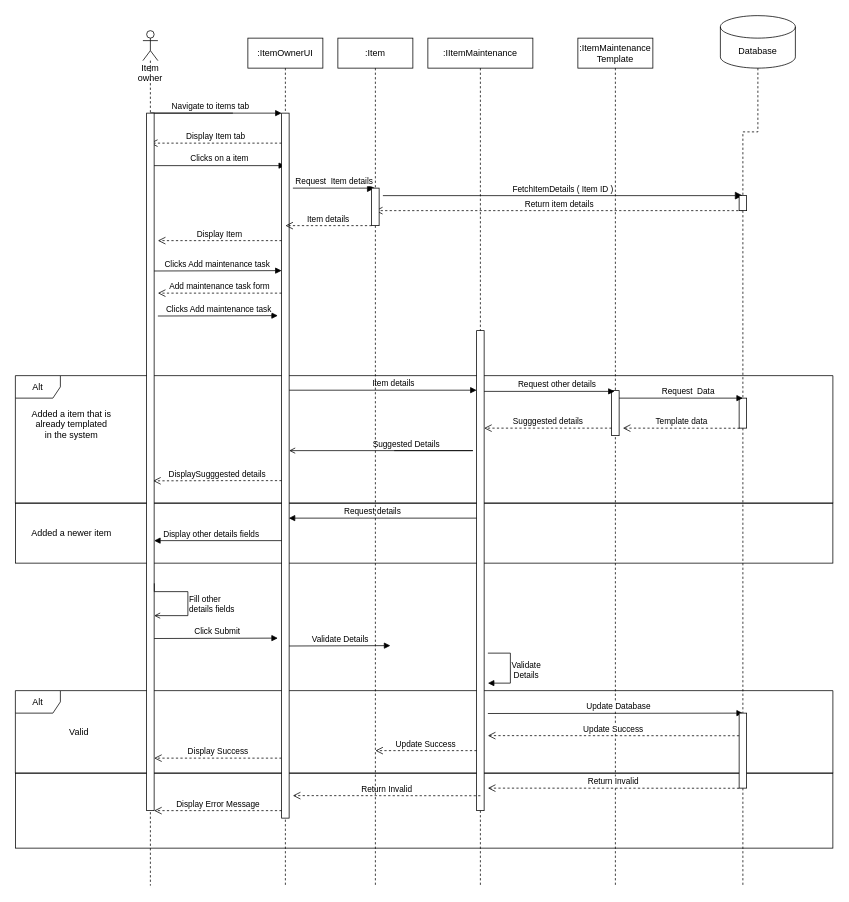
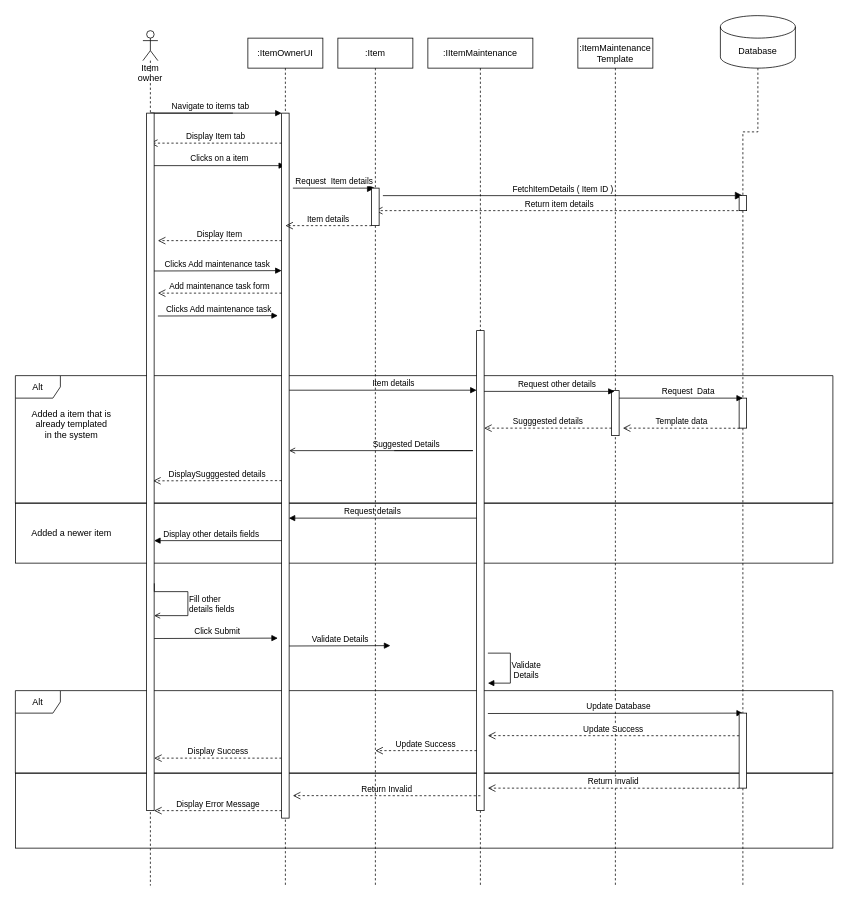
  <mxCell id="0" />
  <mxCell id="1" parent="0" />
  <mxCell id="2" value="" style="html=1;fillColor=none;" parent="1" vertex="1"><mxGeometry x="20" y="1030" width="1090" height="100" as="geometry" /></mxCell>
  <mxCell id="3" value="Alt" style="shape=umlFrame;whiteSpace=wrap;html=1;fillColor=none;" parent="1" vertex="1"><mxGeometry x="20" y="920" width="1090" height="110" as="geometry" /></mxCell>
  <mxCell id="4" value="" style="html=1;fillColor=none;" parent="1" vertex="1"><mxGeometry x="20" y="670" width="1090" height="80" as="geometry" /></mxCell>
  <mxCell id="5" value="Alt" style="shape=umlFrame;whiteSpace=wrap;html=1;" parent="1" vertex="1"><mxGeometry x="20" y="500" width="1090" height="170" as="geometry" /></mxCell>
  <mxCell id="6" value="Item owner" style="shape=umlLifeline;participant=umlActor;perimeter=lifelinePerimeter;whiteSpace=wrap;html=1;container=1;collapsible=0;recursiveResize=0;verticalAlign=top;spacingTop=36;outlineConnect=0;align=center;" parent="1" vertex="1"><mxGeometry x="190" y="40" width="20" height="1140" as="geometry" /></mxCell>
  <mxCell id="7" value=":ItemOwnerUI" style="shape=umlLifeline;perimeter=lifelinePerimeter;whiteSpace=wrap;html=1;container=0;collapsible=0;recursiveResize=0;outlineConnect=0;" parent="1" vertex="1"><mxGeometry x="330" y="50" width="100" height="1130" as="geometry" /></mxCell>
  <mxCell id="8" value="Display Item tab" style="html=1;verticalAlign=bottom;endArrow=open;dashed=1;endSize=8;rounded=0;" parent="1" source="40" target="6" edge="1"><mxGeometry relative="1" as="geometry"><mxPoint x="280" y="226" as="targetPoint" /><mxPoint x="340" y="190" as="sourcePoint" /><Array as="points"><mxPoint x="280" y="190" /></Array></mxGeometry></mxCell>
  <mxCell id="9" value="Clicks on a item" style="html=1;verticalAlign=bottom;endArrow=block;rounded=0;" parent="1" target="7" edge="1"><mxGeometry x="0.029" y="1" relative="1" as="geometry"><mxPoint x="200" y="220" as="sourcePoint" /><mxPoint x="345" y="220" as="targetPoint" /><Array as="points"><mxPoint x="200" y="220" /></Array><mxPoint as="offset" /></mxGeometry></mxCell>
  <mxCell id="10" value=":IItemMaintenance" style="shape=umlLifeline;perimeter=lifelinePerimeter;whiteSpace=wrap;html=1;container=1;collapsible=0;recursiveResize=0;outlineConnect=0;" parent="1" vertex="1"><mxGeometry x="570" y="50" width="140" height="1130" as="geometry" /></mxCell>
  <mxCell id="11" value="" style="html=1;points=[];perimeter=orthogonalPerimeter;" parent="10" vertex="1"><mxGeometry x="65" y="390" width="10" height="640" as="geometry" /></mxCell>
  <mxCell id="12" style="edgeStyle=orthogonalEdgeStyle;rounded=0;orthogonalLoop=1;jettySize=auto;html=1;endArrow=block;endFill=1;" parent="10" edge="1"><mxGeometry relative="1" as="geometry"><mxPoint x="80" y="820" as="sourcePoint" /><mxPoint x="80" y="860" as="targetPoint" /><Array as="points"><mxPoint x="110" y="820" /><mxPoint x="110" y="860" /></Array></mxGeometry></mxCell>
  <mxCell id="13" value="Validate&lt;br&gt;Details" style="edgeLabel;html=1;align=center;verticalAlign=middle;resizable=0;points=[];" parent="12" vertex="1" connectable="0"><mxGeometry x="-0.152" y="-2" relative="1" as="geometry"><mxPoint x="22" y="10" as="offset" /></mxGeometry></mxCell>
  <mxCell id="14" value="Update Success" style="html=1;verticalAlign=bottom;endArrow=open;dashed=1;endSize=8;rounded=0;" parent="10" edge="1"><mxGeometry relative="1" as="geometry"><mxPoint x="-70" y="950" as="targetPoint" /><mxPoint x="65" y="950" as="sourcePoint" /><Array as="points" /></mxGeometry></mxCell>
  <mxCell id="15" value="FetchItemDetails ( Item ID )" style="html=1;verticalAlign=bottom;endArrow=block;endSize=8;rounded=0;endFill=1;" parent="10" edge="1"><mxGeometry relative="1" as="geometry"><mxPoint x="420" y="210" as="targetPoint" /><mxPoint x="-60" y="210" as="sourcePoint" /><Array as="points"><mxPoint x="-60" y="210" /></Array></mxGeometry></mxCell>
  <mxCell id="16" value=":ItemMaintenance&lt;br&gt;Template" style="shape=umlLifeline;perimeter=lifelinePerimeter;whiteSpace=wrap;html=1;container=1;collapsible=0;recursiveResize=0;outlineConnect=0;" parent="1" vertex="1"><mxGeometry x="770" y="50" width="100" height="1130" as="geometry" /></mxCell>
  <mxCell id="17" value="Return item details" style="html=1;verticalAlign=bottom;endArrow=open;dashed=1;endSize=8;rounded=0;" parent="16" target="50" edge="1"><mxGeometry relative="1" as="geometry"><mxPoint x="-125" y="230" as="targetPoint" /><mxPoint x="220" y="230" as="sourcePoint" /><Array as="points"><mxPoint x="-44.7" y="230" /></Array></mxGeometry></mxCell>
  <mxCell id="18" style="rounded=0;orthogonalLoop=1;jettySize=auto;html=1;exitX=0.5;exitY=1;exitDx=0;exitDy=0;exitPerimeter=0;endArrow=none;endFill=0;dashed=1;startArrow=none;" parent="1" source="38" edge="1"><mxGeometry relative="1" as="geometry"><mxPoint x="990" y="1180" as="targetPoint" /></mxGeometry></mxCell>
  <mxCell id="19" value="Database" style="shape=cylinder3;whiteSpace=wrap;html=1;boundedLbl=1;backgroundOutline=1;size=15;" parent="1" vertex="1"><mxGeometry x="960" y="20" width="100" height="70" as="geometry" /></mxCell>
  <mxCell id="20" value="" style="html=1;points=[];perimeter=orthogonalPerimeter;" parent="1" vertex="1"><mxGeometry x="815" y="520" width="10" height="60" as="geometry" /></mxCell>
  <mxCell id="21" value="Request other details" style="html=1;verticalAlign=bottom;endArrow=block;rounded=0;entryX=0.4;entryY=0.017;entryDx=0;entryDy=0;entryPerimeter=0;" parent="1" target="20" edge="1"><mxGeometry x="0.111" relative="1" as="geometry"><mxPoint x="645" y="521.02" as="sourcePoint" /><mxPoint x="789" y="520.45" as="targetPoint" /><Array as="points" /><mxPoint as="offset" /></mxGeometry></mxCell>
  <mxCell id="22" value="Sugggested details" style="html=1;verticalAlign=bottom;endArrow=open;dashed=1;endSize=8;rounded=0;" parent="1" edge="1"><mxGeometry relative="1" as="geometry"><mxPoint x="645" y="570" as="targetPoint" /><mxPoint x="815" y="570" as="sourcePoint" /><Array as="points"><mxPoint x="750" y="570" /></Array></mxGeometry></mxCell>
  <mxCell id="23" value="Suggested Details" style="html=1;verticalAlign=bottom;endArrow=open;rounded=0;endFill=0;" parent="1" edge="1"><mxGeometry x="0.111" relative="1" as="geometry"><mxPoint x="525" y="600" as="sourcePoint" /><mxPoint x="385" y="600" as="targetPoint" /><Array as="points"><mxPoint x="630" y="600" /><mxPoint x="525" y="600" /></Array><mxPoint as="offset" /></mxGeometry></mxCell>
  <mxCell id="24" value="" style="html=1;points=[];perimeter=orthogonalPerimeter;" parent="1" vertex="1"><mxGeometry x="985" y="530" width="10" height="40" as="geometry" /></mxCell>
  <mxCell id="25" value="" style="edgeStyle=orthogonalEdgeStyle;rounded=0;orthogonalLoop=1;jettySize=auto;html=1;exitX=0.5;exitY=1;exitDx=0;exitDy=0;exitPerimeter=0;endArrow=none;endFill=0;dashed=1;startArrow=none;" parent="1" source="57" target="24" edge="1"><mxGeometry relative="1" as="geometry"><mxPoint x="990" y="681.429" as="targetPoint" /><mxPoint x="990" y="90" as="sourcePoint" /></mxGeometry></mxCell>
  <mxCell id="26" value="Request&amp;nbsp; Data" style="html=1;verticalAlign=bottom;endArrow=block;rounded=0;exitX=1;exitY=0.273;exitDx=0;exitDy=0;exitPerimeter=0;" parent="1" edge="1"><mxGeometry x="0.111" relative="1" as="geometry"><mxPoint x="825" y="530" as="sourcePoint" /><mxPoint x="990" y="530" as="targetPoint" /><Array as="points" /><mxPoint as="offset" /></mxGeometry></mxCell>
  <mxCell id="27" value="Template data" style="html=1;verticalAlign=bottom;endArrow=open;dashed=1;endSize=8;rounded=0;exitX=0.071;exitY=1.004;exitDx=0;exitDy=0;exitPerimeter=0;" parent="1" source="24" edge="1"><mxGeometry relative="1" as="geometry"><mxPoint x="830" y="570" as="targetPoint" /><mxPoint x="825" y="580" as="sourcePoint" /><Array as="points" /></mxGeometry></mxCell>
  <mxCell id="28" value="Added a item that is already templated in the system" style="text;html=1;strokeColor=none;fillColor=none;align=center;verticalAlign=middle;whiteSpace=wrap;rounded=0;" parent="1" vertex="1"><mxGeometry x="40" y="550" width="110" height="30" as="geometry" /></mxCell>
  <mxCell id="29" value="Added a newer item" style="text;html=1;strokeColor=none;fillColor=none;align=center;verticalAlign=middle;whiteSpace=wrap;rounded=0;" parent="1" vertex="1"><mxGeometry x="40" y="695" width="110" height="30" as="geometry" /></mxCell>
  <mxCell id="30" value="Request details" style="html=1;verticalAlign=bottom;endArrow=block;rounded=0;entryX=0.95;entryY=0.48;entryDx=0;entryDy=0;entryPerimeter=0;endFill=1;" parent="1" edge="1"><mxGeometry x="0.111" relative="1" as="geometry"><mxPoint x="635" y="690" as="sourcePoint" /><mxPoint x="384.5" y="690" as="targetPoint" /><Array as="points" /><mxPoint as="offset" /></mxGeometry></mxCell>
  <mxCell id="31" value="" style="rounded=0;orthogonalLoop=1;jettySize=auto;html=1;exitX=0.5;exitY=1;exitDx=0;exitDy=0;exitPerimeter=0;endArrow=none;endFill=0;dashed=1;startArrow=none;" parent="1" source="24" target="38" edge="1"><mxGeometry relative="1" as="geometry"><mxPoint x="990" y="1180" as="targetPoint" /><mxPoint x="990" y="570" as="sourcePoint" /></mxGeometry></mxCell>
  <mxCell id="32" value="Click Submit" style="html=1;verticalAlign=bottom;endArrow=block;rounded=0;startArrow=none;" parent="1" edge="1"><mxGeometry x="0.029" relative="1" as="geometry"><mxPoint x="205" y="850.5" as="sourcePoint" /><mxPoint x="370" y="850" as="targetPoint" /><Array as="points"><mxPoint x="205" y="850.5" /></Array><mxPoint x="-1" as="offset" /></mxGeometry></mxCell>
  <mxCell id="33" value="Update Database" style="html=1;verticalAlign=bottom;endArrow=block;rounded=0;startArrow=none;" parent="1" edge="1"><mxGeometry x="0.029" relative="1" as="geometry"><mxPoint x="650" y="950.5" as="sourcePoint" /><mxPoint x="990" y="950" as="targetPoint" /><Array as="points" /><mxPoint x="-1" as="offset" /></mxGeometry></mxCell>
  <mxCell id="34" value="Update Success" style="html=1;verticalAlign=bottom;endArrow=open;dashed=1;endSize=8;rounded=0;exitX=0.071;exitY=1.004;exitDx=0;exitDy=0;exitPerimeter=0;" parent="1" edge="1"><mxGeometry relative="1" as="geometry"><mxPoint x="650" y="980" as="targetPoint" /><mxPoint x="985" y="980.16" as="sourcePoint" /><Array as="points" /></mxGeometry></mxCell>
  <mxCell id="35" value="Display Success" style="html=1;verticalAlign=bottom;endArrow=open;dashed=1;endSize=8;rounded=0;" parent="1" edge="1"><mxGeometry relative="1" as="geometry"><mxPoint x="205" y="1010" as="targetPoint" /><mxPoint x="375" y="1010" as="sourcePoint" /><Array as="points" /></mxGeometry></mxCell>
  <mxCell id="36" value="Return Invalid" style="html=1;verticalAlign=bottom;endArrow=open;dashed=1;endSize=8;rounded=0;exitX=0.071;exitY=1.004;exitDx=0;exitDy=0;exitPerimeter=0;" parent="1" edge="1"><mxGeometry relative="1" as="geometry"><mxPoint x="650" y="1050" as="targetPoint" /><mxPoint x="985" y="1050.16" as="sourcePoint" /><Array as="points" /></mxGeometry></mxCell>
  <mxCell id="37" value="Return Invalid" style="html=1;verticalAlign=bottom;endArrow=open;dashed=1;endSize=8;rounded=0;exitX=0.5;exitY=0.969;exitDx=0;exitDy=0;exitPerimeter=0;" parent="1" source="11" edge="1"><mxGeometry relative="1" as="geometry"><mxPoint x="390" y="1060" as="targetPoint" /><mxPoint x="525" y="1060" as="sourcePoint" /><Array as="points" /></mxGeometry></mxCell>
  <mxCell id="38" value="" style="html=1;points=[];perimeter=orthogonalPerimeter;" parent="1" vertex="1"><mxGeometry x="985" y="950" width="10" height="100" as="geometry" /></mxCell>
  <mxCell id="39" value="Item details" style="html=1;verticalAlign=bottom;endArrow=block;rounded=0;endFill=1;exitX=0.988;exitY=0.393;exitDx=0;exitDy=0;exitPerimeter=0;" parent="1" source="40" target="11" edge="1"><mxGeometry x="0.111" relative="1" as="geometry"><mxPoint x="390" y="390" as="sourcePoint" /><mxPoint x="500" y="390" as="targetPoint" /><Array as="points" /><mxPoint as="offset" /></mxGeometry></mxCell>
  <mxCell id="40" value="" style="html=1;points=[];perimeter=orthogonalPerimeter;" parent="1" vertex="1"><mxGeometry x="375" y="150" width="10" height="940" as="geometry" /></mxCell>
  <mxCell id="41" value="Navigate to items tab" style="html=1;verticalAlign=bottom;endArrow=block;entryX=0;entryY=0;rounded=0;endFill=1;" parent="1" target="40" edge="1"><mxGeometry x="0.333" relative="1" as="geometry"><mxPoint x="310" y="150" as="sourcePoint" /><Array as="points"><mxPoint x="200" y="150" /></Array><mxPoint as="offset" /></mxGeometry></mxCell>
  <mxCell id="42" value="Request&amp;nbsp; Item details" style="html=1;verticalAlign=bottom;endArrow=block;endSize=8;rounded=0;endFill=1;" parent="1" target="50" edge="1"><mxGeometry relative="1" as="geometry"><mxPoint x="229.929" y="250" as="targetPoint" /><mxPoint x="390" y="250" as="sourcePoint" /><Array as="points"><mxPoint x="390" y="250" /></Array></mxGeometry></mxCell>
  <mxCell id="43" value="Clicks Add maintenance task" style="html=1;verticalAlign=bottom;endArrow=block;entryX=0;entryY=0;rounded=0;startArrow=none;" parent="1" edge="1"><mxGeometry x="0.029" relative="1" as="geometry"><mxPoint x="200" y="360.5" as="sourcePoint" /><mxPoint x="375" y="360" as="targetPoint" /><Array as="points"><mxPoint x="200" y="360.5" /></Array><mxPoint x="-1" as="offset" /></mxGeometry></mxCell>
  <mxCell id="44" value="DisplaySugggested details" style="html=1;verticalAlign=bottom;endArrow=open;dashed=1;endSize=8;rounded=0;entryX=0.867;entryY=0.602;entryDx=0;entryDy=0;entryPerimeter=0;" parent="1" edge="1"><mxGeometry relative="1" as="geometry"><mxPoint x="203.67" y="640.3" as="targetPoint" /><mxPoint x="375" y="640" as="sourcePoint" /><Array as="points"><mxPoint x="310" y="640" /></Array></mxGeometry></mxCell>
  <mxCell id="45" value="" style="html=1;points=[];perimeter=orthogonalPerimeter;" parent="1" vertex="1"><mxGeometry x="195" y="150" width="10" height="930" as="geometry" /></mxCell>
  <mxCell id="46" value="Display other details fields" style="html=1;verticalAlign=bottom;endArrow=block;rounded=0;endFill=1;exitX=-0.015;exitY=0.597;exitDx=0;exitDy=0;exitPerimeter=0;" parent="1" edge="1"><mxGeometry x="0.111" relative="1" as="geometry"><mxPoint x="375" y="720" as="sourcePoint" /><mxPoint x="205" y="720" as="targetPoint" /><Array as="points" /><mxPoint as="offset" /></mxGeometry></mxCell>
  <mxCell id="47" value="Fill other &lt;br&gt;details fields" style="html=1;verticalAlign=bottom;endArrow=open;rounded=0;endFill=0;exitX=1.027;exitY=0.573;exitDx=0;exitDy=0;exitPerimeter=0;edgeStyle=orthogonalEdgeStyle;align=left;" parent="1" edge="1"><mxGeometry x="0.323" relative="1" as="geometry"><mxPoint x="205.27" y="776.94" as="sourcePoint" /><mxPoint x="205" y="820" as="targetPoint" /><Array as="points"><mxPoint x="250" y="788" /><mxPoint x="250" y="820" /></Array><mxPoint as="offset" /></mxGeometry></mxCell>
  <mxCell id="48" value="Validate Details" style="html=1;verticalAlign=bottom;endArrow=block;rounded=0;startArrow=none;" parent="1" edge="1"><mxGeometry x="0.029" relative="1" as="geometry"><mxPoint x="385" y="860.5" as="sourcePoint" /><mxPoint x="520" y="860" as="targetPoint" /><Array as="points"><mxPoint x="385" y="860.5" /></Array><mxPoint x="-1" as="offset" /></mxGeometry></mxCell>
  <mxCell id="49" value="Display Error Message" style="html=1;verticalAlign=bottom;endArrow=open;dashed=1;endSize=8;rounded=0;" parent="1" edge="1"><mxGeometry relative="1" as="geometry"><mxPoint x="205" y="1080" as="targetPoint" /><mxPoint x="375" y="1080" as="sourcePoint" /><Array as="points" /></mxGeometry></mxCell>
  <mxCell id="50" value=":Item" style="shape=umlLifeline;perimeter=lifelinePerimeter;whiteSpace=wrap;html=1;container=1;collapsible=0;recursiveResize=0;outlineConnect=0;" parent="1" vertex="1"><mxGeometry x="450" y="50" width="100" height="1130" as="geometry" /></mxCell>
  <mxCell id="51" value="" style="html=1;points=[];perimeter=orthogonalPerimeter;" parent="50" vertex="1"><mxGeometry x="45" y="200" width="10" height="50" as="geometry" /></mxCell>
  <mxCell id="52" value="Item details" style="html=1;verticalAlign=bottom;endArrow=open;dashed=1;endSize=8;rounded=0;" parent="50" edge="1"><mxGeometry relative="1" as="geometry"><mxPoint x="-70" y="250" as="targetPoint" /><mxPoint x="45" y="250" as="sourcePoint" /><Array as="points"><mxPoint x="-50" y="250" /></Array></mxGeometry></mxCell>
  <mxCell id="53" value="Display Item" style="html=1;verticalAlign=bottom;endArrow=open;dashed=1;endSize=8;rounded=0;" parent="1" edge="1"><mxGeometry relative="1" as="geometry"><mxPoint x="210" y="320" as="targetPoint" /><mxPoint x="375" y="320" as="sourcePoint" /><Array as="points"><mxPoint x="280" y="320" /></Array></mxGeometry></mxCell>
  <mxCell id="54" value="Add maintenance task form" style="html=1;verticalAlign=bottom;endArrow=open;dashed=1;endSize=8;rounded=0;" parent="1" edge="1"><mxGeometry relative="1" as="geometry"><mxPoint x="210" y="390" as="targetPoint" /><mxPoint x="375" y="390" as="sourcePoint" /><Array as="points"><mxPoint x="280" y="390" /></Array></mxGeometry></mxCell>
  <mxCell id="55" value="Clicks Add maintenance task" style="html=1;verticalAlign=bottom;endArrow=block;rounded=0;startArrow=none;" parent="1" edge="1"><mxGeometry x="0.029" relative="1" as="geometry"><mxPoint x="210" y="420.5" as="sourcePoint" /><mxPoint x="370" y="420" as="targetPoint" /><Array as="points"><mxPoint x="210" y="420.5" /></Array><mxPoint x="-1" as="offset" /></mxGeometry></mxCell>
- <mxCell id="56" value="Valid" style="text;html=1;strokeColor=none;fillColor=none;align=center;verticalAlign=middle;whiteSpace=wrap;rounded=0;" parent="1" vertex="1"><mxGeometry x="50" y="960" width="110" height="30" as="geometry" /></mxCell>
  <mxCell id="57" value="" style="html=1;points=[];perimeter=orthogonalPerimeter;" parent="1" vertex="1"><mxGeometry x="985" y="260" width="10" height="20" as="geometry" /></mxCell>
  <mxCell id="58" value="" style="edgeStyle=orthogonalEdgeStyle;rounded=0;orthogonalLoop=1;jettySize=auto;html=1;exitX=0.5;exitY=1;exitDx=0;exitDy=0;exitPerimeter=0;endArrow=none;endFill=0;dashed=1;" parent="1" source="19" target="57" edge="1"><mxGeometry relative="1" as="geometry"><mxPoint x="990" y="530" as="targetPoint" /><mxPoint x="990" as="sourcePoint" y="90" /></mxGeometry></mxCell>
